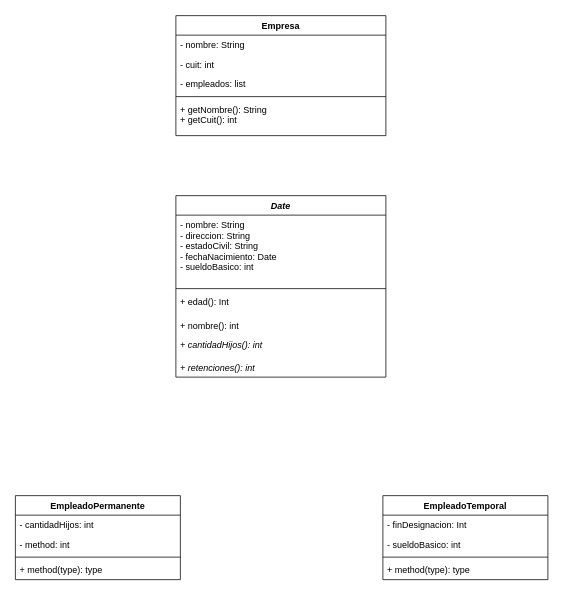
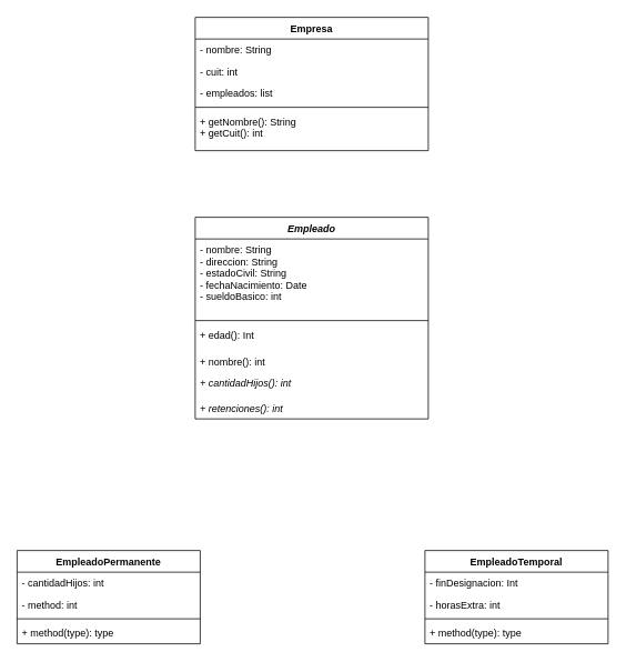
  <mxCell id="0" />
  <mxCell id="1" parent="0" />
  <mxCell id="2" value="Empresa" style="swimlane;fontStyle=1;align=center;verticalAlign=top;childLayout=stackLayout;horizontal=1;startSize=26;horizontalStack=0;resizeParent=1;resizeParentMax=0;resizeLast=0;collapsible=1;marginBottom=0;" vertex="1" parent="1"><mxGeometry x="234" y="20" width="280" height="160" as="geometry" /></mxCell>
  <mxCell id="3" value="- nombre: String" style="text;strokeColor=none;fillColor=none;align=left;verticalAlign=top;spacingLeft=4;spacingRight=4;overflow=hidden;rotatable=0;points=[[0,0.5],[1,0.5]];portConstraint=eastwest;" vertex="1" parent="2"><mxGeometry y="26" width="280" height="26" as="geometry" /></mxCell>
  <mxCell id="4" value="- cuit: int" style="text;strokeColor=none;fillColor=none;align=left;verticalAlign=top;spacingLeft=4;spacingRight=4;overflow=hidden;rotatable=0;points=[[0,0.5],[1,0.5]];portConstraint=eastwest;" vertex="1" parent="2"><mxGeometry y="52" width="280" height="26" as="geometry" /></mxCell>
  <mxCell id="5" value="- empleados: list" style="text;strokeColor=none;fillColor=none;align=left;verticalAlign=top;spacingLeft=4;spacingRight=4;overflow=hidden;rotatable=0;points=[[0,0.5],[1,0.5]];portConstraint=eastwest;" vertex="1" parent="2"><mxGeometry y="78" width="280" height="26" as="geometry" /></mxCell>
  <mxCell id="6" value="" style="line;strokeWidth=1;fillColor=none;align=left;verticalAlign=middle;spacingTop=-1;spacingLeft=3;spacingRight=3;rotatable=0;labelPosition=right;points=[];portConstraint=eastwest;" vertex="1" parent="2"><mxGeometry y="104" width="280" height="8" as="geometry" /></mxCell>
  <mxCell id="7" value="+ getNombre(): String&#10;+ getCuit(): int&#10;" style="text;strokeColor=none;fillColor=none;align=left;verticalAlign=top;spacingLeft=4;spacingRight=4;overflow=hidden;rotatable=0;points=[[0,0.5],[1,0.5]];portConstraint=eastwest;" vertex="1" parent="2"><mxGeometry y="112" width="280" height="48" as="geometry" /></mxCell>
- <mxCell id="8" value="Date" style="swimlane;fontStyle=3;align=center;verticalAlign=top;childLayout=stackLayout;horizontal=1;startSize=26;horizontalStack=0;resizeParent=1;resizeParentMax=0;resizeLast=0;collapsible=1;marginBottom=0;" vertex="1" parent="1"><mxGeometry x="234" y="260" width="280" height="242" as="geometry" /></mxCell>
+ <mxCell id="8" value="Empleado" style="swimlane;fontStyle=3;align=center;verticalAlign=top;childLayout=stackLayout;horizontal=1;startSize=26;horizontalStack=0;resizeParent=1;resizeParentMax=0;resizeLast=0;collapsible=1;marginBottom=0;" vertex="1" parent="1"><mxGeometry x="234" y="260" width="280" height="242" as="geometry" /></mxCell>
  <mxCell id="9" value="- nombre: String&#10;- direccion: String&#10;- estadoCivil: String&#10;- fechaNacimiento: Date&#10;- sueldoBasico: int" style="text;strokeColor=none;fillColor=none;align=left;verticalAlign=top;spacingLeft=4;spacingRight=4;overflow=hidden;rotatable=0;points=[[0,0.5],[1,0.5]];portConstraint=eastwest;" vertex="1" parent="8"><mxGeometry y="26" width="280" height="94" as="geometry" /></mxCell>
  <mxCell id="10" value="" style="line;strokeWidth=1;fillColor=none;align=left;verticalAlign=middle;spacingTop=-1;spacingLeft=3;spacingRight=3;rotatable=0;labelPosition=right;points=[];portConstraint=eastwest;" vertex="1" parent="8"><mxGeometry y="120" width="280" height="8" as="geometry" /></mxCell>
  <mxCell id="11" value="+ edad(): Int" style="text;strokeColor=none;fillColor=none;align=left;verticalAlign=top;spacingLeft=4;spacingRight=4;overflow=hidden;rotatable=0;points=[[0,0.5],[1,0.5]];portConstraint=eastwest;fontStyle=0" vertex="1" parent="8"><mxGeometry y="128" width="280" height="32" as="geometry" /></mxCell>
  <mxCell id="12" value="+ nombre(): int" style="text;strokeColor=none;fillColor=none;align=left;verticalAlign=top;spacingLeft=4;spacingRight=4;overflow=hidden;rotatable=0;points=[[0,0.5],[1,0.5]];portConstraint=eastwest;" vertex="1" parent="8"><mxGeometry y="160" width="280" height="26" as="geometry" /></mxCell>
  <mxCell id="13" value="+ cantidadHijos(): int" style="text;strokeColor=none;fillColor=none;align=left;verticalAlign=top;spacingLeft=4;spacingRight=4;overflow=hidden;rotatable=0;points=[[0,0.5],[1,0.5]];portConstraint=eastwest;fontStyle=2" vertex="1" parent="8"><mxGeometry y="186" width="280" height="30" as="geometry" /></mxCell>
  <mxCell id="14" value="+ retenciones(): int " style="text;strokeColor=none;fillColor=none;align=left;verticalAlign=top;spacingLeft=4;spacingRight=4;overflow=hidden;rotatable=0;points=[[0,0.5],[1,0.5]];portConstraint=eastwest;fontStyle=2" vertex="1" parent="8"><mxGeometry y="216" width="280" height="26" as="geometry" /></mxCell>
  <mxCell id="15" value="EmpleadoPermanente" style="swimlane;fontStyle=1;align=center;verticalAlign=top;childLayout=stackLayout;horizontal=1;startSize=26;horizontalStack=0;resizeParent=1;resizeParentMax=0;resizeLast=0;collapsible=1;marginBottom=0;" vertex="1" parent="1"><mxGeometry x="20" y="660" width="220" height="112" as="geometry" /></mxCell>
  <mxCell id="16" value="- cantidadHijos: int" style="text;strokeColor=none;fillColor=none;align=left;verticalAlign=top;spacingLeft=4;spacingRight=4;overflow=hidden;rotatable=0;points=[[0,0.5],[1,0.5]];portConstraint=eastwest;" vertex="1" parent="15"><mxGeometry y="26" width="220" height="26" as="geometry" /></mxCell>
  <mxCell id="17" value="- method: int" style="text;strokeColor=none;fillColor=none;align=left;verticalAlign=top;spacingLeft=4;spacingRight=4;overflow=hidden;rotatable=0;points=[[0,0.5],[1,0.5]];portConstraint=eastwest;" vertex="1" parent="15"><mxGeometry y="52" width="220" height="26" as="geometry" /></mxCell>
  <mxCell id="18" value="" style="line;strokeWidth=1;fillColor=none;align=left;verticalAlign=middle;spacingTop=-1;spacingLeft=3;spacingRight=3;rotatable=0;labelPosition=right;points=[];portConstraint=eastwest;" vertex="1" parent="15"><mxGeometry y="78" width="220" height="8" as="geometry" /></mxCell>
  <mxCell id="19" value="+ method(type): type" style="text;strokeColor=none;fillColor=none;align=left;verticalAlign=top;spacingLeft=4;spacingRight=4;overflow=hidden;rotatable=0;points=[[0,0.5],[1,0.5]];portConstraint=eastwest;" vertex="1" parent="15"><mxGeometry y="86" width="220" height="26" as="geometry" /></mxCell>
  <mxCell id="20" value="EmpleadoTemporal" style="swimlane;fontStyle=1;align=center;verticalAlign=top;childLayout=stackLayout;horizontal=1;startSize=26;horizontalStack=0;resizeParent=1;resizeParentMax=0;resizeLast=0;collapsible=1;marginBottom=0;" vertex="1" parent="1"><mxGeometry x="510" y="660" width="220" height="112" as="geometry" /></mxCell>
  <mxCell id="21" value="- finDesignacion: Int" style="text;strokeColor=none;fillColor=none;align=left;verticalAlign=top;spacingLeft=4;spacingRight=4;overflow=hidden;rotatable=0;points=[[0,0.5],[1,0.5]];portConstraint=eastwest;" vertex="1" parent="20"><mxGeometry y="26" width="220" height="26" as="geometry" /></mxCell>
- <mxCell id="22" value="- sueldoBasico: int" style="text;strokeColor=none;fillColor=none;align=left;verticalAlign=top;spacingLeft=4;spacingRight=4;overflow=hidden;rotatable=0;points=[[0,0.5],[1,0.5]];portConstraint=eastwest;" vertex="1" parent="20"><mxGeometry y="52" width="220" height="26" as="geometry" /></mxCell>
+ <mxCell id="22" value="- horasExtra: int" style="text;strokeColor=none;fillColor=none;align=left;verticalAlign=top;spacingLeft=4;spacingRight=4;overflow=hidden;rotatable=0;points=[[0,0.5],[1,0.5]];portConstraint=eastwest;" vertex="1" parent="20"><mxGeometry y="52" width="220" height="26" as="geometry" /></mxCell>
  <mxCell id="23" value="" style="line;strokeWidth=1;fillColor=none;align=left;verticalAlign=middle;spacingTop=-1;spacingLeft=3;spacingRight=3;rotatable=0;labelPosition=right;points=[];portConstraint=eastwest;" vertex="1" parent="20"><mxGeometry y="78" width="220" height="8" as="geometry" /></mxCell>
  <mxCell id="24" value="+ method(type): type" style="text;strokeColor=none;fillColor=none;align=left;verticalAlign=top;spacingLeft=4;spacingRight=4;overflow=hidden;rotatable=0;points=[[0,0.5],[1,0.5]];portConstraint=eastwest;" vertex="1" parent="20"><mxGeometry y="86" width="220" height="26" as="geometry" /></mxCell>
